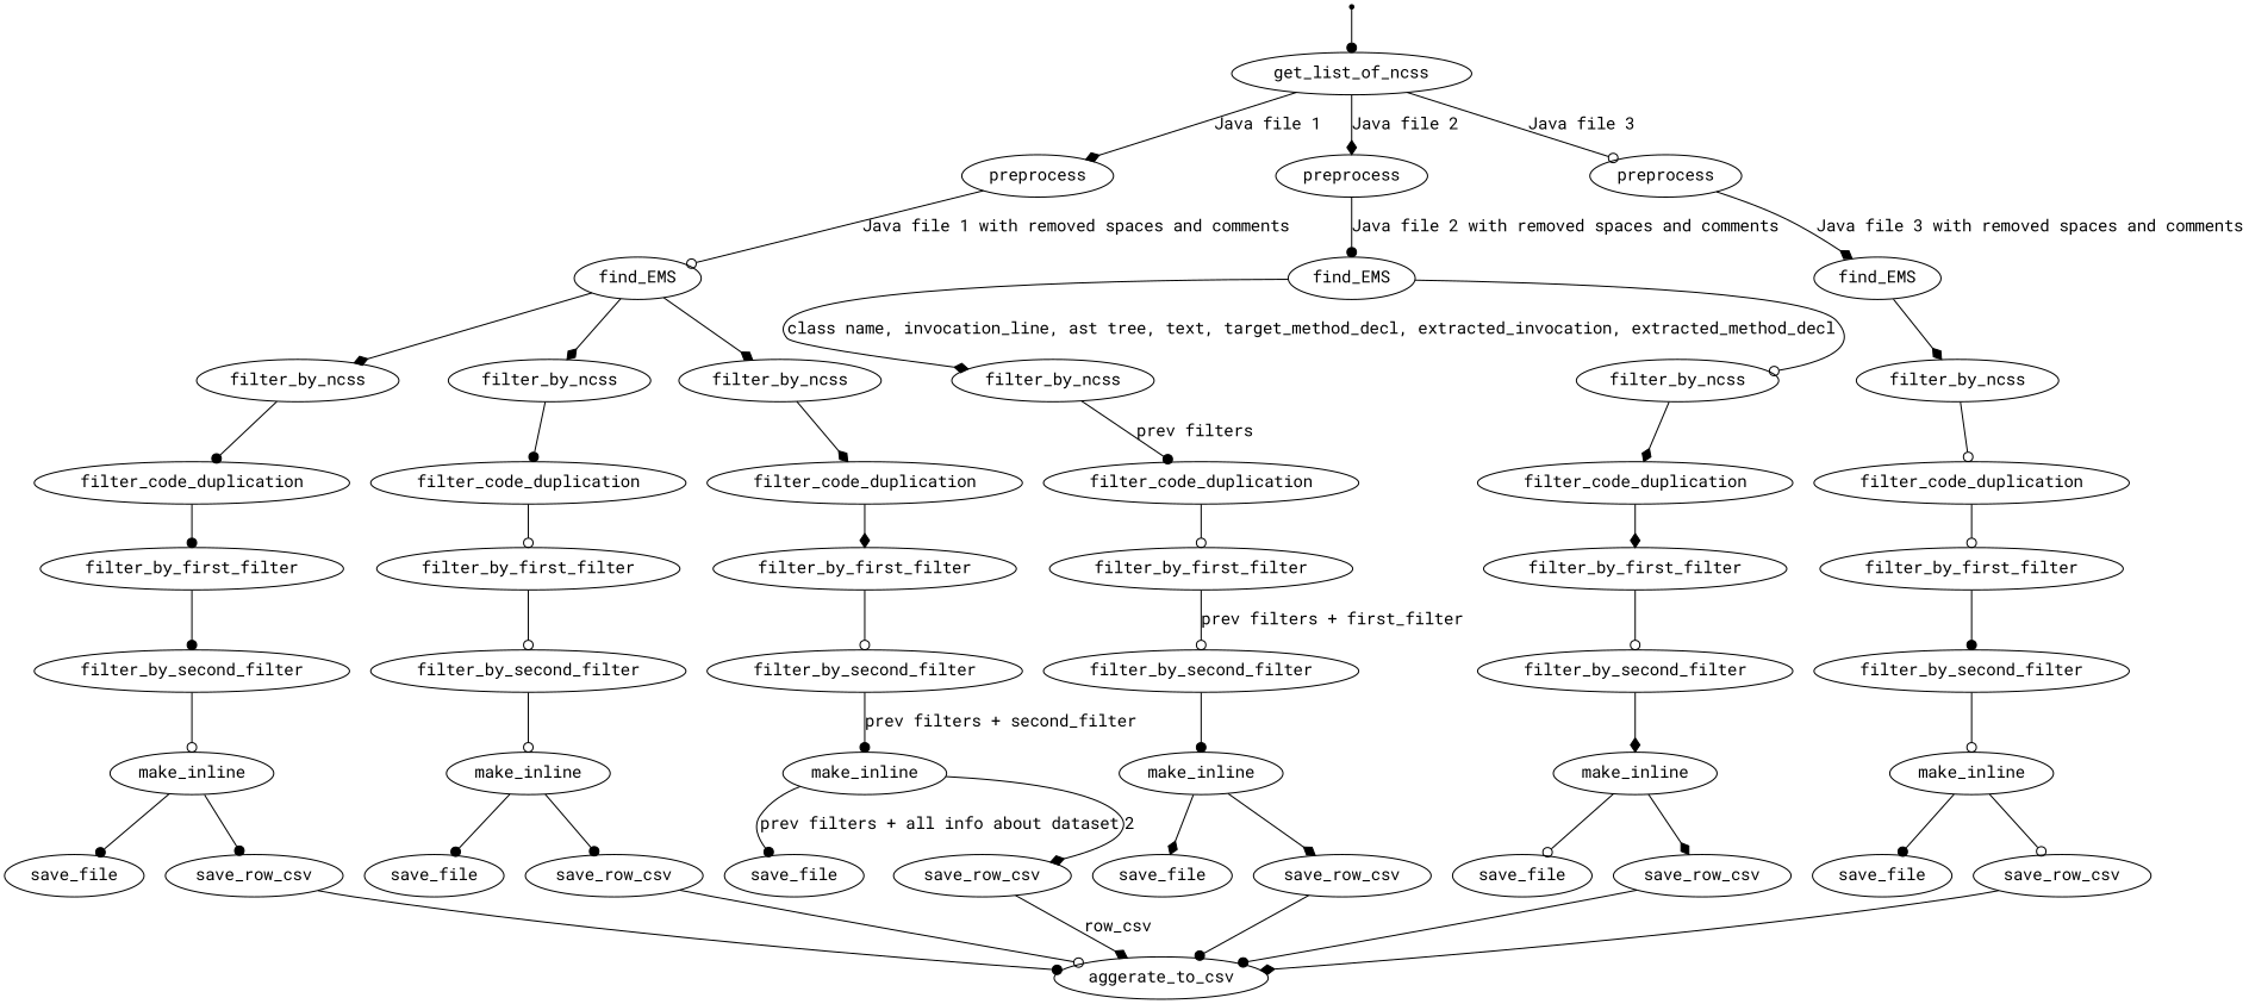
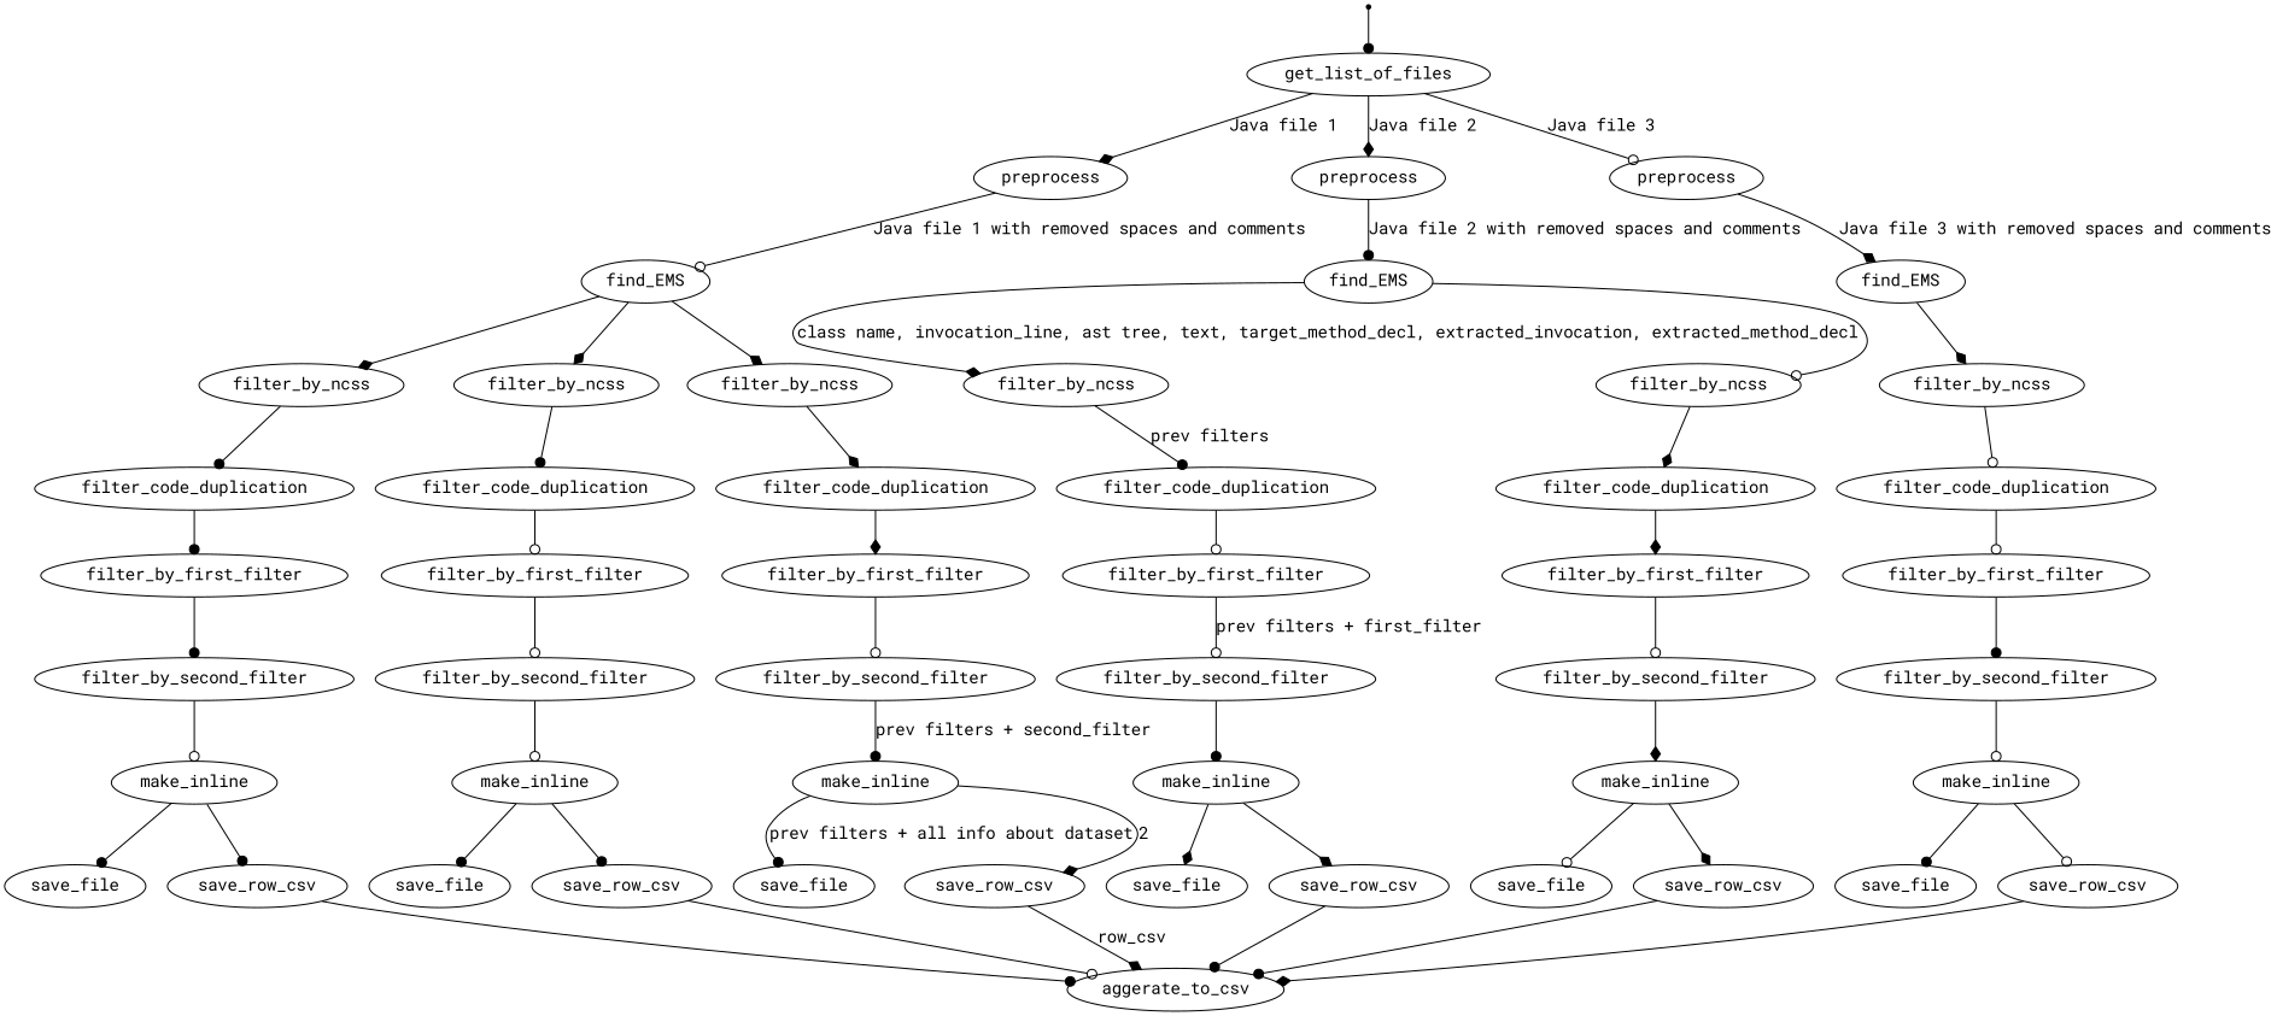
  digraph {
    rankdir=TB
    fontname="Roboto Mono"
    node [fontname="Roboto Mono"]
    edge [arrowhead=dot fontname="Roboto Mono"]
    BEGIN [shape=point]
-   n2 [label=get_list_of_ncss]
+   n2 [label=get_list_of_files]
    n3 [label=preprocess]
    n4 [label=preprocess]
    n5 [label=preprocess]
    n6 [label=find_EMS]
    n7 [label=find_EMS]
    n8 [label=find_EMS]
    n9 [label=filter_by_ncss]
    n10 [label=filter_by_ncss]
    n11 [label=filter_by_ncss]
    n12 [label=filter_by_ncss]
    n13 [label=filter_by_ncss]
    n14 [label=filter_by_ncss]
    n15 [label=filter_code_duplication]
    n16 [label=filter_code_duplication]
    n17 [label=filter_code_duplication]
    n18 [label=filter_code_duplication]
    n19 [label=filter_code_duplication]
    n20 [label=filter_code_duplication]
    n21 [label=filter_by_first_filter]
    n22 [label=filter_by_first_filter]
    n23 [label=filter_by_first_filter]
    n24 [label=filter_by_first_filter]
    n25 [label=filter_by_first_filter]
    n26 [label=filter_by_first_filter]
    n27 [label=filter_by_second_filter]
    n28 [label=filter_by_second_filter]
    n29 [label=filter_by_second_filter]
    n30 [label=filter_by_second_filter]
    n31 [label=filter_by_second_filter]
    n32 [label=filter_by_second_filter]
    n33 [label=make_inline]
    n34 [label=make_inline]
    n35 [label=make_inline]
    n36 [label=make_inline]
    n37 [label=make_inline]
    n38 [label=make_inline]
    n39 [label=save_file]
    n40 [label=save_row_csv]
    n41 [label=save_file]
    n42 [label=save_row_csv]
    n43 [label=save_file]
    n44 [label=save_row_csv]
    n45 [label=save_file]
    n46 [label=save_row_csv]
    n47 [label=save_file]
    n48 [label=save_row_csv]
    n49 [label=save_file]
    n50 [label=save_row_csv]
    n51 [label=aggerate_to_csv]
    BEGIN -> n2
    n2 -> n3 [label="Java file 1" arrowhead=diamond]
    n2 -> n4 [label="Java file 2" arrowhead=diamond]
    n2 -> n5 [label="Java file 3" arrowhead=odot]
    n3 -> n6 [label="Java file 1 with removed spaces and comments" arrowhead=odot]
    n4 -> n7 [label="Java file 2 with removed spaces and comments"]
    n5 -> n8 [label="Java file 3 with removed spaces and comments" arrowhead=diamond]
    n6 -> n9 [arrowhead=diamond]
    n6 -> n10 [arrowhead=diamond]
    n6 -> n11 [arrowhead=diamond]
    n7 -> n12 [label="class name, invocation_line, ast tree, text, target_method_decl, extracted_invocation, extracted_method_decl" arrowhead=diamond]
    n7 -> n13 [arrowhead=odot]
    n8 -> n14 [arrowhead=diamond]
    n9 -> n15
    n10 -> n16
    n11 -> n17 [arrowhead=diamond]
    n12 -> n18 [label="prev filters"]
    n13 -> n19 [arrowhead=diamond]
    n14 -> n20 [arrowhead=odot]
    n15 -> n21
    n16 -> n22 [arrowhead=odot]
    n17 -> n23 [arrowhead=diamond]
    n18 -> n24 [arrowhead=odot]
    n19 -> n25 [arrowhead=diamond]
    n20 -> n26 [arrowhead=odot]
    n21 -> n27
    n22 -> n28 [arrowhead=odot]
    n23 -> n29 [arrowhead=odot]
    n24 -> n30 [label="prev filters + first_filter" arrowhead=odot]
    n25 -> n31 [arrowhead=odot]
    n26 -> n32
    n27 -> n33 [arrowhead=odot]
    n28 -> n34 [arrowhead=odot]
    n29 -> n35 [label="prev filters + second_filter"]
    n30 -> n36
    n31 -> n37 [arrowhead=diamond]
    n32 -> n38 [arrowhead=odot]
    n33 -> n39
    n33 -> n40
    n34 -> n41
    n34 -> n42
    n35 -> n43 [label="prev filters + all info about dataset"]
    n35 -> n44 [label=2 arrowhead=diamond]
    n36 -> n45 [arrowhead=diamond]
    n36 -> n46 [arrowhead=diamond]
    n37 -> n47 [arrowhead=odot]
    n37 -> n48 [arrowhead=diamond]
    n38 -> n49
    n38 -> n50 [arrowhead=odot]
    n40 -> n51
    n42 -> n51 [arrowhead=odot]
    n44 -> n51 [label=row_csv arrowhead=diamond]
    n46 -> n51
    n48 -> n51
    n50 -> n51 [arrowhead=diamond]
  }
